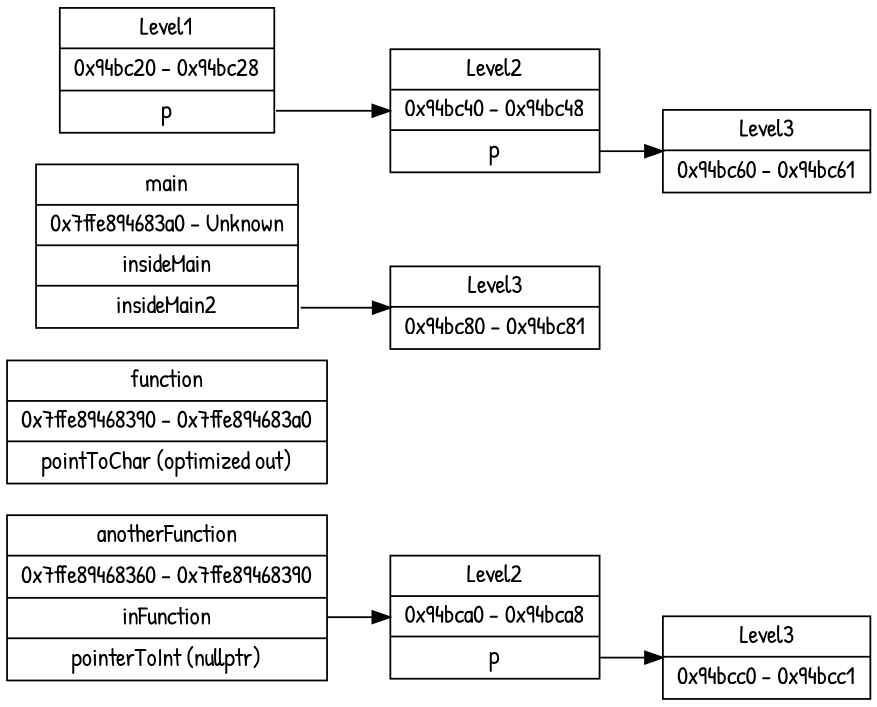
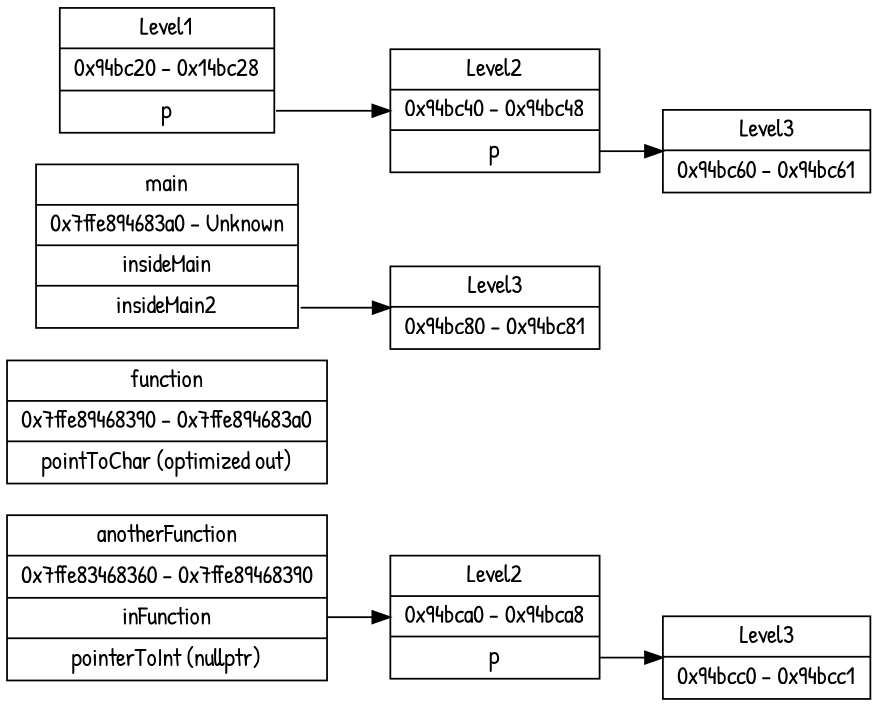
  digraph {
    fontname="Patrick Hand"
    rankdir=LR
    node [fontname="Patrick Hand" shape=record]
    edge [fontname="Patrick Hand" tailport=p0]
-   n1 [label="anotherFunction|0x7ffe89468360 - 0x7ffe89468390|<p0> inFunction|pointerToInt (nullptr)"]
+   n1 [label="anotherFunction|0x7ffe83468360 - 0x7ffe89468390|<p0> inFunction|pointerToInt (nullptr)"]
    n2 [label="Level2|0x94bca0 - 0x94bca8|<p0> p"]
    n3 [label="Level3|0x94bcc0 - 0x94bcc1"]
    n4 [label="function|0x7ffe89468390 - 0x7ffe894683a0|pointToChar (optimized out)"]
    n5 [label="main|0x7ffe894683a0 - Unknown|<p0> insideMain|<p1> insideMain2"]
    n6 [label="Level3|0x94bc80 - 0x94bc81"]
-   n7 [label="Level1|0x94bc20 - 0x94bc28|<p0> p"]
+   n7 [label="Level1|0x94bc20 - 0x14bc28|<p0> p"]
    n8 [label="Level2|0x94bc40 - 0x94bc48|<p0> p"]
    n9 [label="Level3|0x94bc60 - 0x94bc61"]
    n1 -> n2
    n2 -> n3
    n5 -> n6 [tailport=p1]
    n7 -> n8
    n8 -> n9
  }
